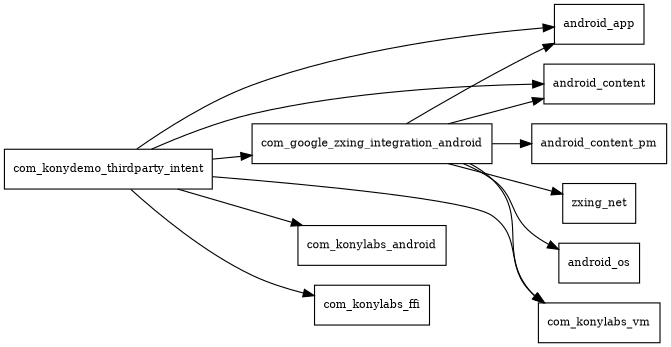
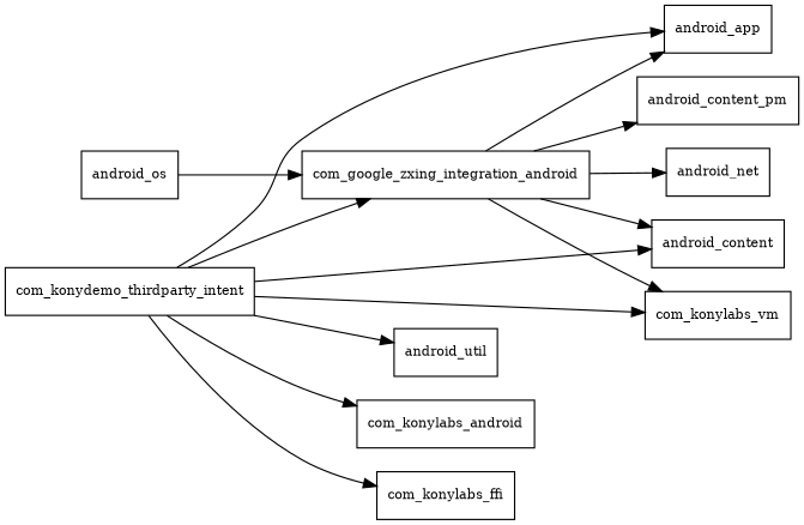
  digraph {
    rankdir=LR
    node [fontsize=10.0 shape=box]
    com_google_zxing_integration_android
    android_app
    android_content
    android_content_pm
-   android_net [label=zxing_net]
+   android_net
    android_os
    com_konylabs_vm
    com_konydemo_thirdparty_intent
+   android_util
    com_konylabs_android
    com_konylabs_ffi
    com_google_zxing_integration_android -> android_app
    com_google_zxing_integration_android -> android_content
    com_google_zxing_integration_android -> android_content_pm
    com_google_zxing_integration_android -> android_net
-   com_google_zxing_integration_android -> android_os
+   android_os -> com_google_zxing_integration_android
    com_google_zxing_integration_android -> com_konylabs_vm
    com_konydemo_thirdparty_intent -> com_google_zxing_integration_android
    com_konydemo_thirdparty_intent -> android_app
    com_konydemo_thirdparty_intent -> android_content
    com_konydemo_thirdparty_intent -> com_konylabs_vm
+   com_konydemo_thirdparty_intent -> android_util
    com_konydemo_thirdparty_intent -> com_konylabs_android
    com_konydemo_thirdparty_intent -> com_konylabs_ffi
  }
